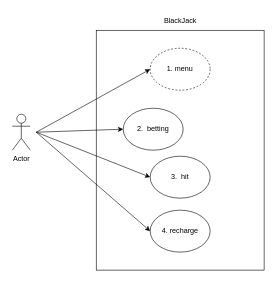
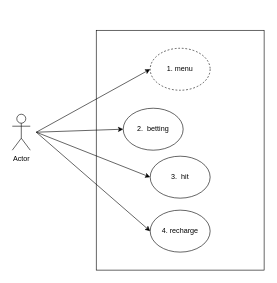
  <mxCell id="0" />
  <mxCell id="1" parent="0" />
  <mxCell id="2" value="Actor" style="shape=umlActor;verticalLabelPosition=bottom;verticalAlign=top;html=1;outlineConnect=0;" parent="1" vertex="1"><mxGeometry x="20" y="190" width="30" height="60" as="geometry" /></mxCell>
  <mxCell id="3" value="" style="rounded=0;whiteSpace=wrap;html=1;verticalAlign=top;" parent="1" vertex="1"><mxGeometry x="160" y="50" width="280" height="400" as="geometry" /></mxCell>
- <mxCell id="4" value="BlackJack" style="text;html=1;align=center;verticalAlign=middle;resizable=0;points=[];autosize=1;strokeColor=none;fillColor=none;" parent="1" vertex="1"><mxGeometry x="260" y="20" width="80" height="30" as="geometry" /></mxCell>
  <mxCell id="5" value="1. menu" style="ellipse;whiteSpace=wrap;html=1;dashed=1;" parent="1" vertex="1"><mxGeometry x="250" y="80" width="100" height="70" as="geometry" /></mxCell>
  <mxCell id="6" value="2.&amp;nbsp; betting" style="ellipse;whiteSpace=wrap;html=1;" parent="1" vertex="1"><mxGeometry x="205" y="180" width="100" height="70" as="geometry" /></mxCell>
  <mxCell id="7" value="3.&amp;nbsp; hit" style="ellipse;whiteSpace=wrap;html=1;" parent="1" vertex="1"><mxGeometry x="250" y="260" width="100" height="70" as="geometry" /></mxCell>
  <mxCell id="8" value="4. recharge" style="ellipse;whiteSpace=wrap;html=1;" parent="1" vertex="1"><mxGeometry x="250" y="350" width="100" height="70" as="geometry" /></mxCell>
  <mxCell id="9" value="" style="endArrow=classic;html=1;rounded=0;entryX=0;entryY=0.5;entryDx=0;entryDy=0;" parent="1" target="5" edge="1"><mxGeometry width="50" height="50" relative="1" as="geometry"><mxPoint x="60" y="220" as="sourcePoint" /><mxPoint x="490" y="320" as="targetPoint" /></mxGeometry></mxCell>
  <mxCell id="10" value="" style="endArrow=classic;html=1;rounded=0;entryX=0;entryY=0.5;entryDx=0;entryDy=0;" parent="1" target="6" edge="1"><mxGeometry width="50" height="50" relative="1" as="geometry"><mxPoint x="60" y="220" as="sourcePoint" /><mxPoint x="490" y="320" as="targetPoint" /></mxGeometry></mxCell>
  <mxCell id="11" value="" style="endArrow=classic;html=1;rounded=0;entryX=0;entryY=0.5;entryDx=0;entryDy=0;" parent="1" target="7" edge="1"><mxGeometry width="50" height="50" relative="1" as="geometry"><mxPoint x="60" y="220" as="sourcePoint" /><mxPoint x="490" y="320" as="targetPoint" /></mxGeometry></mxCell>
  <mxCell id="12" value="" style="endArrow=classic;html=1;rounded=0;entryX=0;entryY=0.5;entryDx=0;entryDy=0;" parent="1" target="8" edge="1"><mxGeometry width="50" height="50" relative="1" as="geometry"><mxPoint x="60" y="220" as="sourcePoint" /><mxPoint x="490" y="320" as="targetPoint" /></mxGeometry></mxCell>
